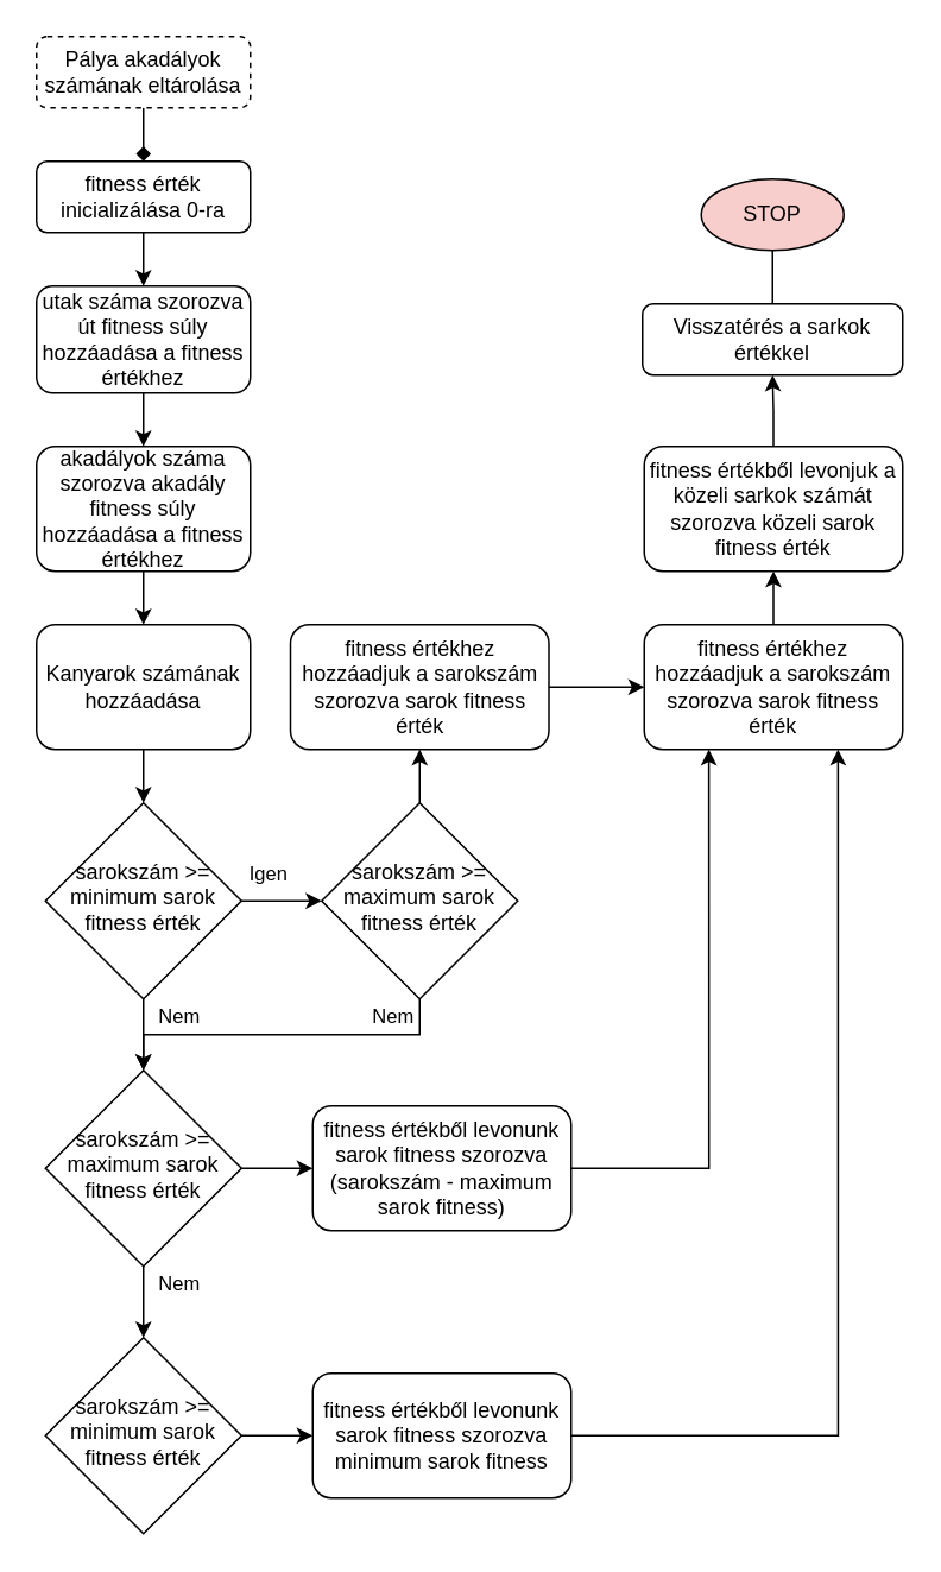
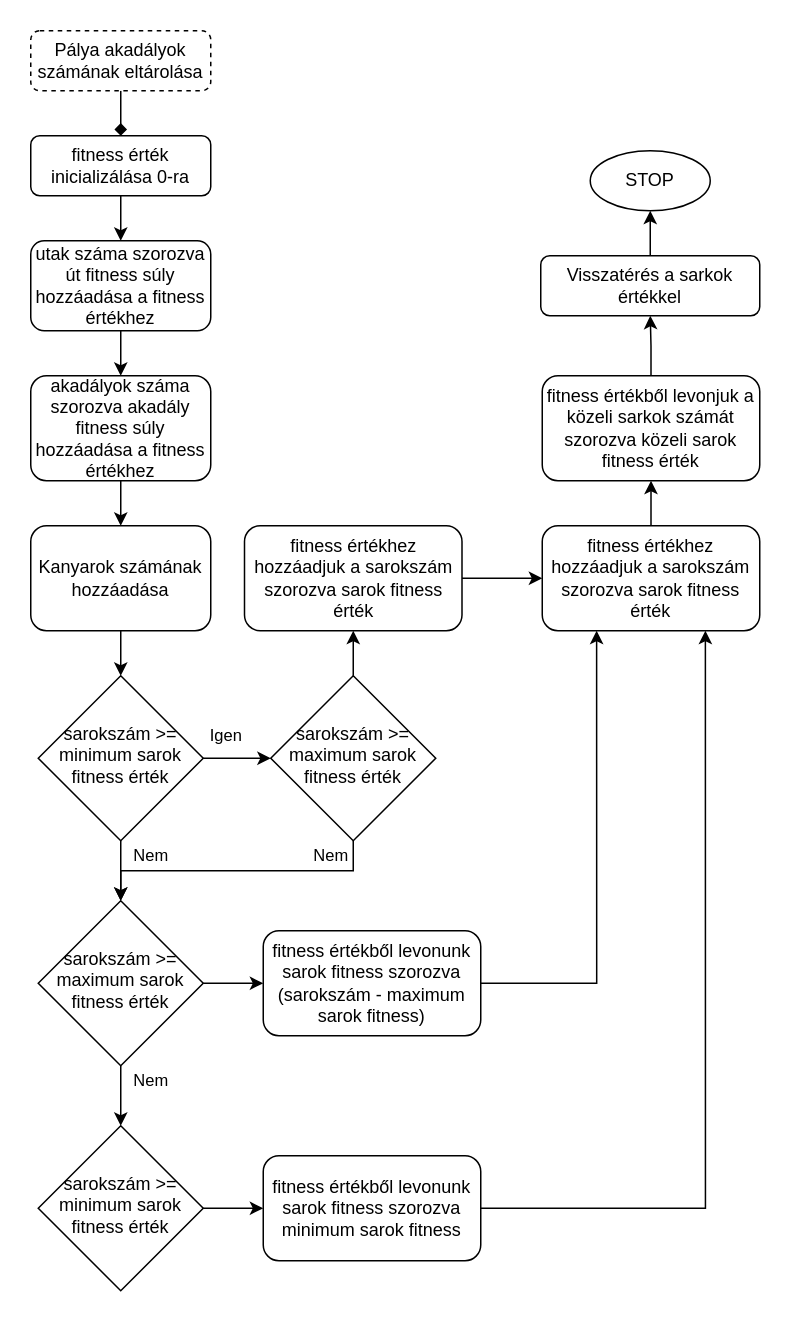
  <mxCell id="0" />
  <mxCell id="1" parent="0" />
  <mxCell id="2" style="edgeStyle=orthogonalEdgeStyle;rounded=0;orthogonalLoop=1;jettySize=auto;html=1;exitX=0.5;exitY=1;exitDx=0;exitDy=0;entryX=0.5;entryY=0;entryDx=0;entryDy=0;endArrow=diamond;" parent="1" source="3" target="8" edge="1"><mxGeometry relative="1" as="geometry" /></mxCell>
  <mxCell id="3" value="Pálya akadályok számának eltárolása" style="rounded=1;whiteSpace=wrap;html=1;fontSize=12;glass=0;strokeWidth=1;shadow=0;dashed=1;" parent="1" vertex="1"><mxGeometry width="120" height="40" as="geometry" x="20" y="20" /></mxCell>
  <mxCell id="4" value="Igen" style="edgeStyle=orthogonalEdgeStyle;rounded=0;orthogonalLoop=1;jettySize=auto;html=1;" parent="1" source="6" target="17" edge="1"><mxGeometry x="-0.333" y="15" relative="1" as="geometry"><mxPoint as="offset" /></mxGeometry></mxCell>
  <mxCell id="5" value="Nem" style="edgeStyle=orthogonalEdgeStyle;rounded=0;orthogonalLoop=1;jettySize=auto;html=1;exitX=0.5;exitY=1;exitDx=0;exitDy=0;entryX=0.5;entryY=0;entryDx=0;entryDy=0;" parent="1" source="6" target="20" edge="1"><mxGeometry x="-0.5" y="20" relative="1" as="geometry"><mxPoint as="offset" /></mxGeometry></mxCell>
  <mxCell id="6" value="sarokszám &amp;gt;= minimum sarok fitness érték" style="rhombus;whiteSpace=wrap;html=1;shadow=0;fontFamily=Helvetica;fontSize=12;align=center;strokeWidth=1;spacing=6;spacingTop=-4;" parent="1" vertex="1"><mxGeometry x="25" y="450" width="110" height="110" as="geometry" /></mxCell>
  <mxCell id="7" style="edgeStyle=orthogonalEdgeStyle;rounded=0;orthogonalLoop=1;jettySize=auto;html=1;exitX=0.5;exitY=1;exitDx=0;exitDy=0;entryX=0.5;entryY=0;entryDx=0;entryDy=0;" parent="1" source="8" target="10" edge="1"><mxGeometry relative="1" as="geometry" /></mxCell>
  <mxCell id="8" value="fitness érték inicializálása 0-ra" style="rounded=1;whiteSpace=wrap;html=1;fontSize=12;glass=0;strokeWidth=1;shadow=0;" parent="1" vertex="1"><mxGeometry y="90" width="120" height="40" as="geometry" x="20" /></mxCell>
  <mxCell id="9" value="" style="edgeStyle=orthogonalEdgeStyle;rounded=0;orthogonalLoop=1;jettySize=auto;html=1;" parent="1" source="10" target="12" edge="1"><mxGeometry relative="1" as="geometry" /></mxCell>
  <mxCell id="10" value="utak száma szorozva út fitness súly hozzáadása a fitness értékhez" style="rounded=1;whiteSpace=wrap;html=1;fontSize=12;glass=0;strokeWidth=1;shadow=0;" parent="1" vertex="1"><mxGeometry y="160" width="120" height="60" as="geometry" x="20" /></mxCell>
  <mxCell id="11" value="" style="edgeStyle=orthogonalEdgeStyle;rounded=0;orthogonalLoop=1;jettySize=auto;html=1;" parent="1" source="12" target="14" edge="1"><mxGeometry relative="1" as="geometry" /></mxCell>
  <mxCell id="12" value="akadályok száma szorozva akadály fitness súly hozzáadása a fitness értékhez" style="rounded=1;whiteSpace=wrap;html=1;fontSize=12;glass=0;strokeWidth=1;shadow=0;" parent="1" vertex="1"><mxGeometry y="250" width="120" height="70" as="geometry" x="20" /></mxCell>
  <mxCell id="13" value="" style="edgeStyle=orthogonalEdgeStyle;rounded=0;orthogonalLoop=1;jettySize=auto;html=1;" parent="1" source="14" target="6" edge="1"><mxGeometry relative="1" as="geometry" /></mxCell>
  <mxCell id="14" value="Kanyarok számának hozzáadása" style="rounded=1;whiteSpace=wrap;html=1;fontSize=12;glass=0;strokeWidth=1;shadow=0;" parent="1" vertex="1"><mxGeometry y="350" width="120" height="70" as="geometry" x="20" /></mxCell>
  <mxCell id="15" value="Nem" style="edgeStyle=orthogonalEdgeStyle;rounded=0;orthogonalLoop=1;jettySize=auto;html=1;exitX=0.5;exitY=1;exitDx=0;exitDy=0;" parent="1" source="17" target="20" edge="1"><mxGeometry x="-0.641" y="-10" relative="1" as="geometry"><mxPoint as="offset" /></mxGeometry></mxCell>
  <mxCell id="16" value="" style="edgeStyle=orthogonalEdgeStyle;rounded=0;orthogonalLoop=1;jettySize=auto;html=1;" parent="1" source="17" target="28" edge="1"><mxGeometry relative="1" as="geometry" /></mxCell>
  <mxCell id="17" value="sarokszám &amp;gt;= maximum sarok fitness érték" style="rhombus;whiteSpace=wrap;html=1;shadow=0;fontFamily=Helvetica;fontSize=12;align=center;strokeWidth=1;spacing=6;spacingTop=-4;" parent="1" vertex="1"><mxGeometry x="180" y="450" width="110" height="110" as="geometry" /></mxCell>
  <mxCell id="18" value="Nem" style="edgeStyle=orthogonalEdgeStyle;rounded=0;orthogonalLoop=1;jettySize=auto;html=1;" parent="1" source="20" target="22" edge="1"><mxGeometry x="-0.5" y="20" relative="1" as="geometry"><mxPoint as="offset" /></mxGeometry></mxCell>
  <mxCell id="19" value="" style="edgeStyle=orthogonalEdgeStyle;rounded=0;orthogonalLoop=1;jettySize=auto;html=1;" parent="1" source="20" target="24" edge="1"><mxGeometry relative="1" as="geometry" /></mxCell>
  <mxCell id="20" value="sarokszám &amp;gt;= maximum sarok fitness érték" style="rhombus;whiteSpace=wrap;html=1;shadow=0;fontFamily=Helvetica;fontSize=12;align=center;strokeWidth=1;spacing=6;spacingTop=-4;" parent="1" vertex="1"><mxGeometry x="25" y="600" width="110" height="110" as="geometry" /></mxCell>
  <mxCell id="21" value="" style="edgeStyle=orthogonalEdgeStyle;rounded=0;orthogonalLoop=1;jettySize=auto;html=1;" parent="1" source="22" target="26" edge="1"><mxGeometry relative="1" as="geometry" /></mxCell>
  <mxCell id="22" value="sarokszám &amp;gt;= minimum sarok fitness érték" style="rhombus;whiteSpace=wrap;html=1;shadow=0;fontFamily=Helvetica;fontSize=12;align=center;strokeWidth=1;spacing=6;spacingTop=-4;" parent="1" vertex="1"><mxGeometry x="25" y="750" width="110" height="110" as="geometry" /></mxCell>
  <mxCell id="23" style="edgeStyle=orthogonalEdgeStyle;rounded=0;orthogonalLoop=1;jettySize=auto;html=1;exitX=1;exitY=0.5;exitDx=0;exitDy=0;entryX=0.25;entryY=1;entryDx=0;entryDy=0;" parent="1" source="24" target="30" edge="1"><mxGeometry relative="1" as="geometry" /></mxCell>
  <mxCell id="24" value="fitness értékből levonunk sarok fitness szorozva (sarokszám - maximum sarok fitness)" style="rounded=1;whiteSpace=wrap;html=1;fontSize=12;glass=0;strokeWidth=1;shadow=0;" parent="1" vertex="1"><mxGeometry x="175" y="620" width="145" height="70" as="geometry" /></mxCell>
  <mxCell id="25" style="edgeStyle=orthogonalEdgeStyle;rounded=0;orthogonalLoop=1;jettySize=auto;html=1;exitX=1;exitY=0.5;exitDx=0;exitDy=0;entryX=0.75;entryY=1;entryDx=0;entryDy=0;" parent="1" source="26" target="30" edge="1"><mxGeometry relative="1" as="geometry" /></mxCell>
  <mxCell id="26" value="fitness értékből levonunk sarok fitness szorozva minimum sarok fitness" style="rounded=1;whiteSpace=wrap;html=1;fontSize=12;glass=0;strokeWidth=1;shadow=0;" parent="1" vertex="1"><mxGeometry x="175" y="770" width="145" height="70" as="geometry" /></mxCell>
  <mxCell id="27" style="edgeStyle=orthogonalEdgeStyle;rounded=0;orthogonalLoop=1;jettySize=auto;html=1;exitX=1;exitY=0.5;exitDx=0;exitDy=0;entryX=0;entryY=0.5;entryDx=0;entryDy=0;" parent="1" source="28" target="30" edge="1"><mxGeometry relative="1" as="geometry" /></mxCell>
  <mxCell id="28" value="fitness értékhez hozzáadjuk a sarokszám szorozva sarok fitness érték" style="rounded=1;whiteSpace=wrap;html=1;fontSize=12;glass=0;strokeWidth=1;shadow=0;" parent="1" vertex="1"><mxGeometry x="162.5" y="350" width="145" height="70" as="geometry" /></mxCell>
  <mxCell id="29" value="" style="edgeStyle=orthogonalEdgeStyle;rounded=0;orthogonalLoop=1;jettySize=auto;html=1;" parent="1" source="30" target="32" edge="1"><mxGeometry relative="1" as="geometry" /></mxCell>
  <mxCell id="30" value="fitness értékhez hozzáadjuk a sarokszám szorozva sarok fitness érték" style="rounded=1;whiteSpace=wrap;html=1;fontSize=12;glass=0;strokeWidth=1;shadow=0;" parent="1" vertex="1"><mxGeometry x="361" y="350" width="145" height="70" as="geometry" /></mxCell>
  <mxCell id="31" value="" style="edgeStyle=orthogonalEdgeStyle;rounded=0;orthogonalLoop=1;jettySize=auto;html=1;" parent="1" source="32" target="34" edge="1"><mxGeometry relative="1" as="geometry" /></mxCell>
  <mxCell id="32" value="fitness értékből levonjuk a közeli sarkok számát szorozva közeli sarok fitness érték" style="rounded=1;whiteSpace=wrap;html=1;fontSize=12;glass=0;strokeWidth=1;shadow=0;" parent="1" vertex="1"><mxGeometry x="361" y="250" width="145" height="70" as="geometry" /></mxCell>
- <mxCell id="33" value="" style="edgeStyle=orthogonalEdgeStyle;rounded=0;orthogonalLoop=1;jettySize=auto;html=1;endArrow=none;" parent="1" source="34" target="35" edge="1"><mxGeometry relative="1" as="geometry" /></mxCell>
+ <mxCell id="33" value="" style="edgeStyle=orthogonalEdgeStyle;rounded=0;orthogonalLoop=1;jettySize=auto;html=1;" parent="1" source="34" target="35" edge="1"><mxGeometry relative="1" as="geometry" /></mxCell>
  <mxCell id="34" value="Visszatérés a sarkok értékkel" style="rounded=1;whiteSpace=wrap;html=1;fontSize=12;glass=0;strokeWidth=1;shadow=0;" parent="1" vertex="1"><mxGeometry x="360" y="170" width="146" height="40" as="geometry" /></mxCell>
- <mxCell id="35" value="STOP" style="ellipse;whiteSpace=wrap;html=1;fillColor=#f8cecc;" parent="1" vertex="1"><mxGeometry x="393" y="100" width="80" height="40" as="geometry" /></mxCell>
+ <mxCell id="35" value="STOP" style="ellipse;whiteSpace=wrap;html=1;" parent="1" vertex="1"><mxGeometry x="393" y="100" width="80" height="40" as="geometry" /></mxCell>
